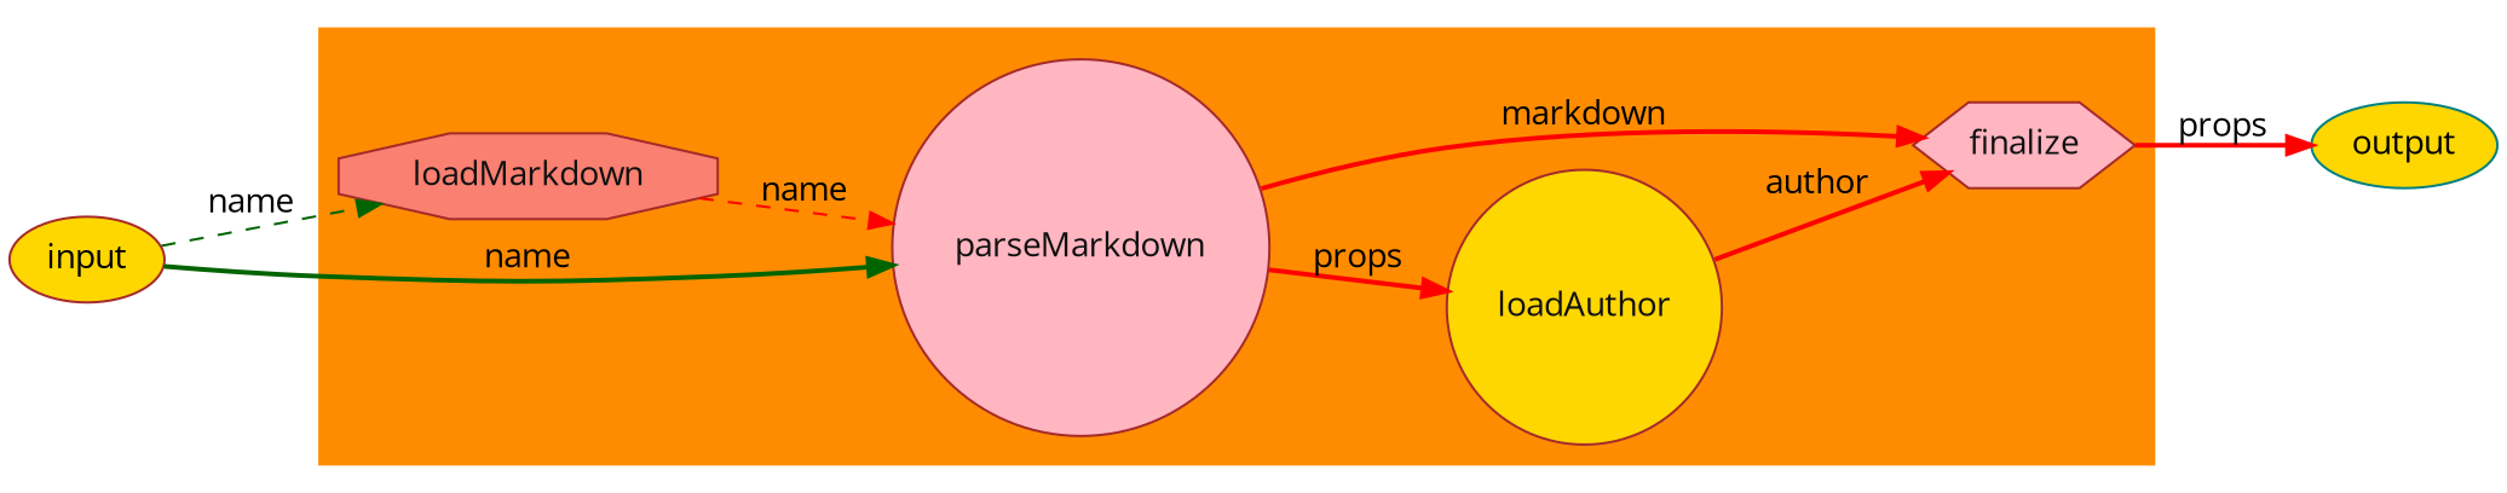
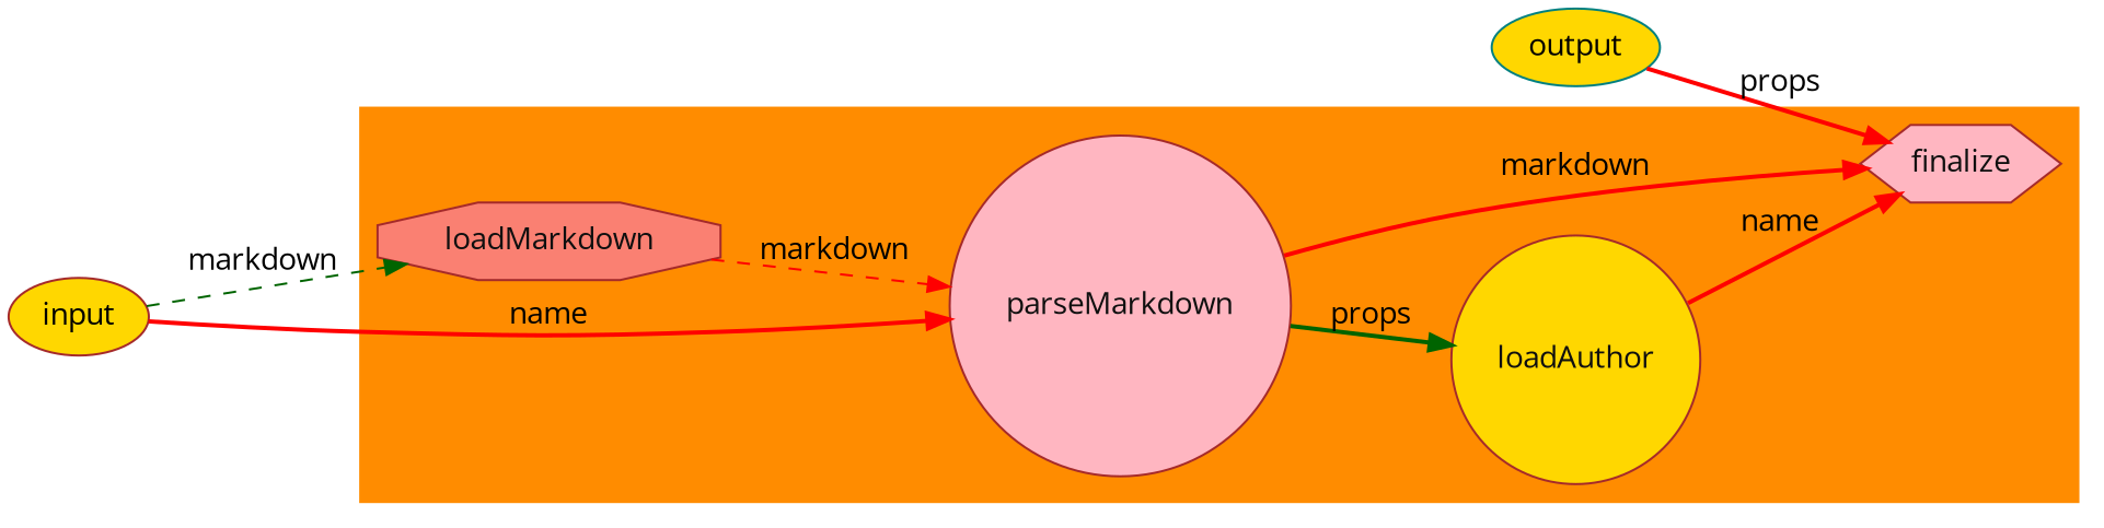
  digraph {
    fontname="Open Sans"
    rankdir=LR
    node [color=brown fillcolor=gold fontcolor=gray6 fontname="Open Sans" shape=circle style=filled]
    edge [color=red fontname="Open Sans" style=bold]
    n1 [fillcolor=salmon label=loadMarkdown shape=octagon]
    n2 [fillcolor=lightpink label=parseMarkdown]
    n3 [label=loadAuthor]
    n4 [fillcolor=lightpink label=finalize shape=hexagon]
    output [color=teal shape=ellipse fontcolor=""]
    input [shape=ellipse fontcolor=""]
    subgraph cluster_1 {
      color=darkorange
      style=filled
      n1
      n2
      n3
      n4
    }
-   n1 -> n2 [label=name style=dashed]
-   n2 -> n3 [label=props]
+   n1 -> n2 [label=markdown style=dashed]
+   n2 -> n3 [color=darkgreen label=props]
    n2 -> n4 [label=markdown]
-   n3 -> n4 [label=author]
-   n4 -> output [label=props]
-   input -> n1 [color=darkgreen label=name style=dashed]
-   input -> n2 [color=darkgreen label=name]
+   n3 -> n4 [label=name]
+   output -> n4 [label=props]
+   input -> n1 [color=darkgreen label=markdown style=dashed]
+   input -> n2 [label=name]
  }
